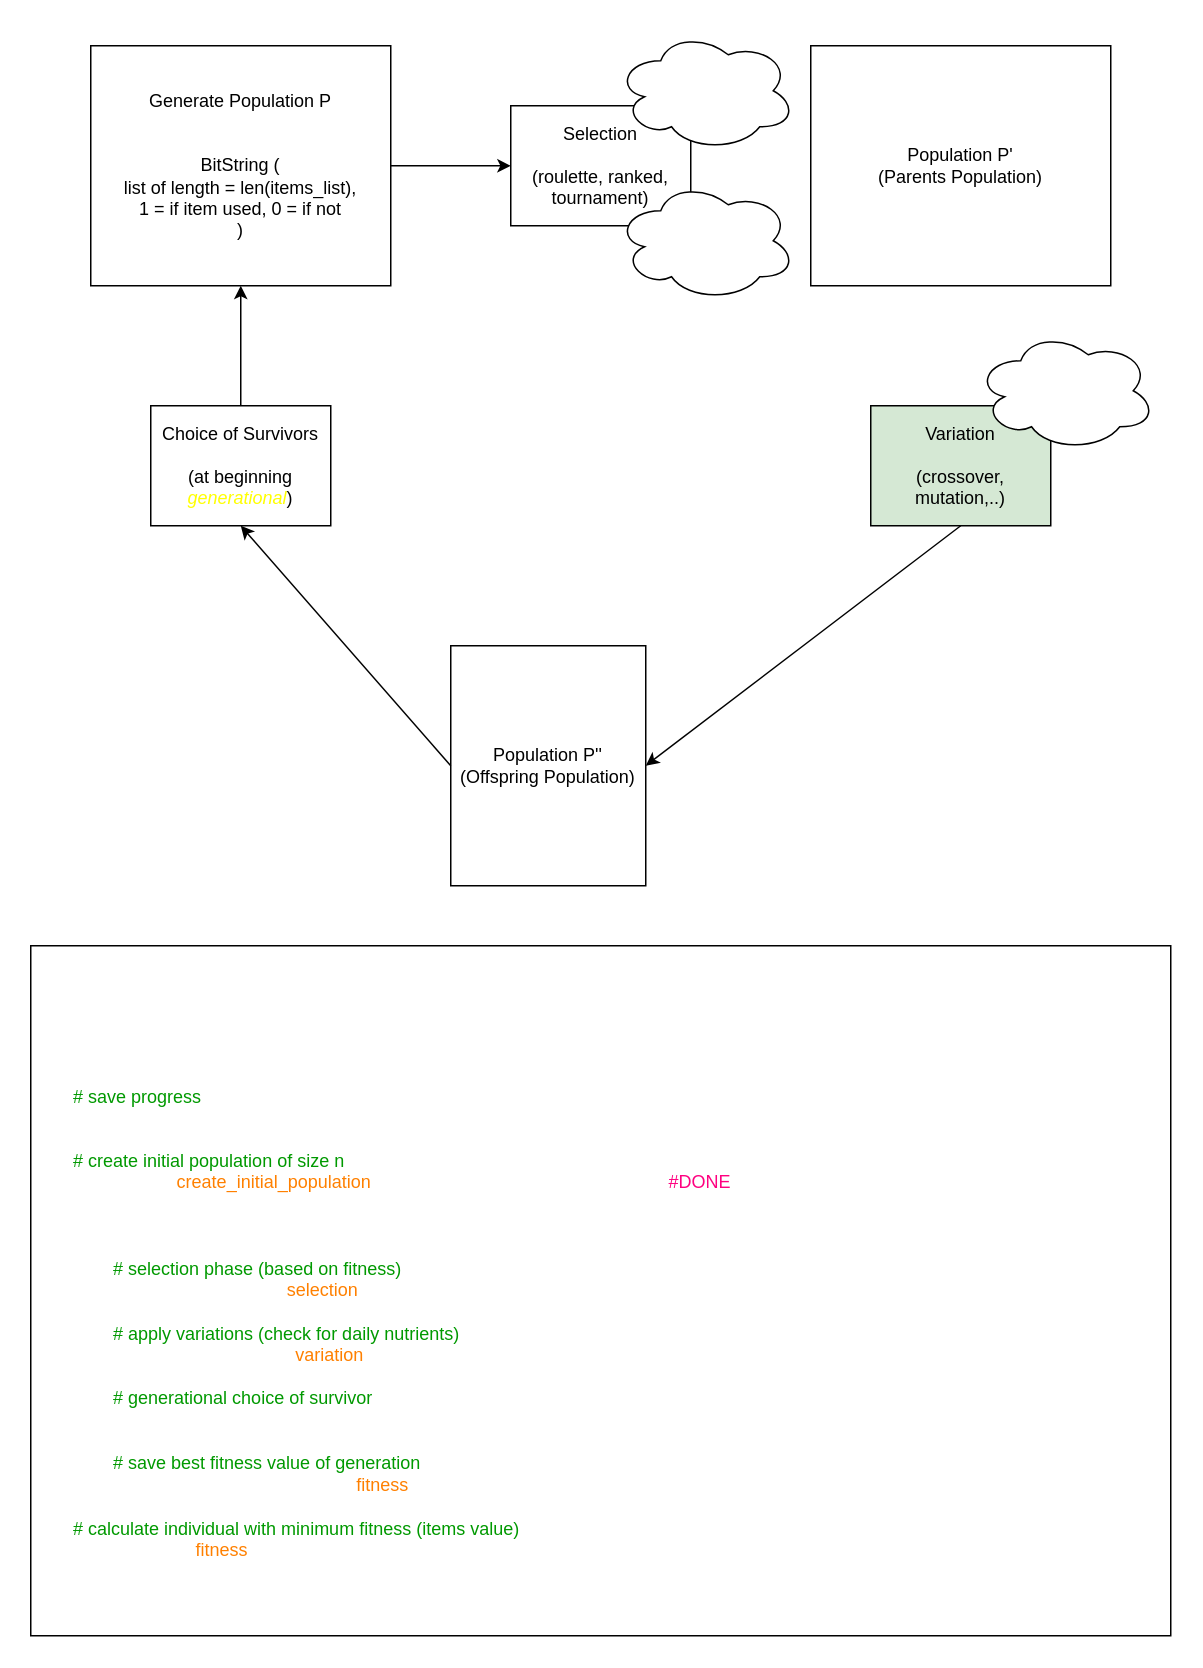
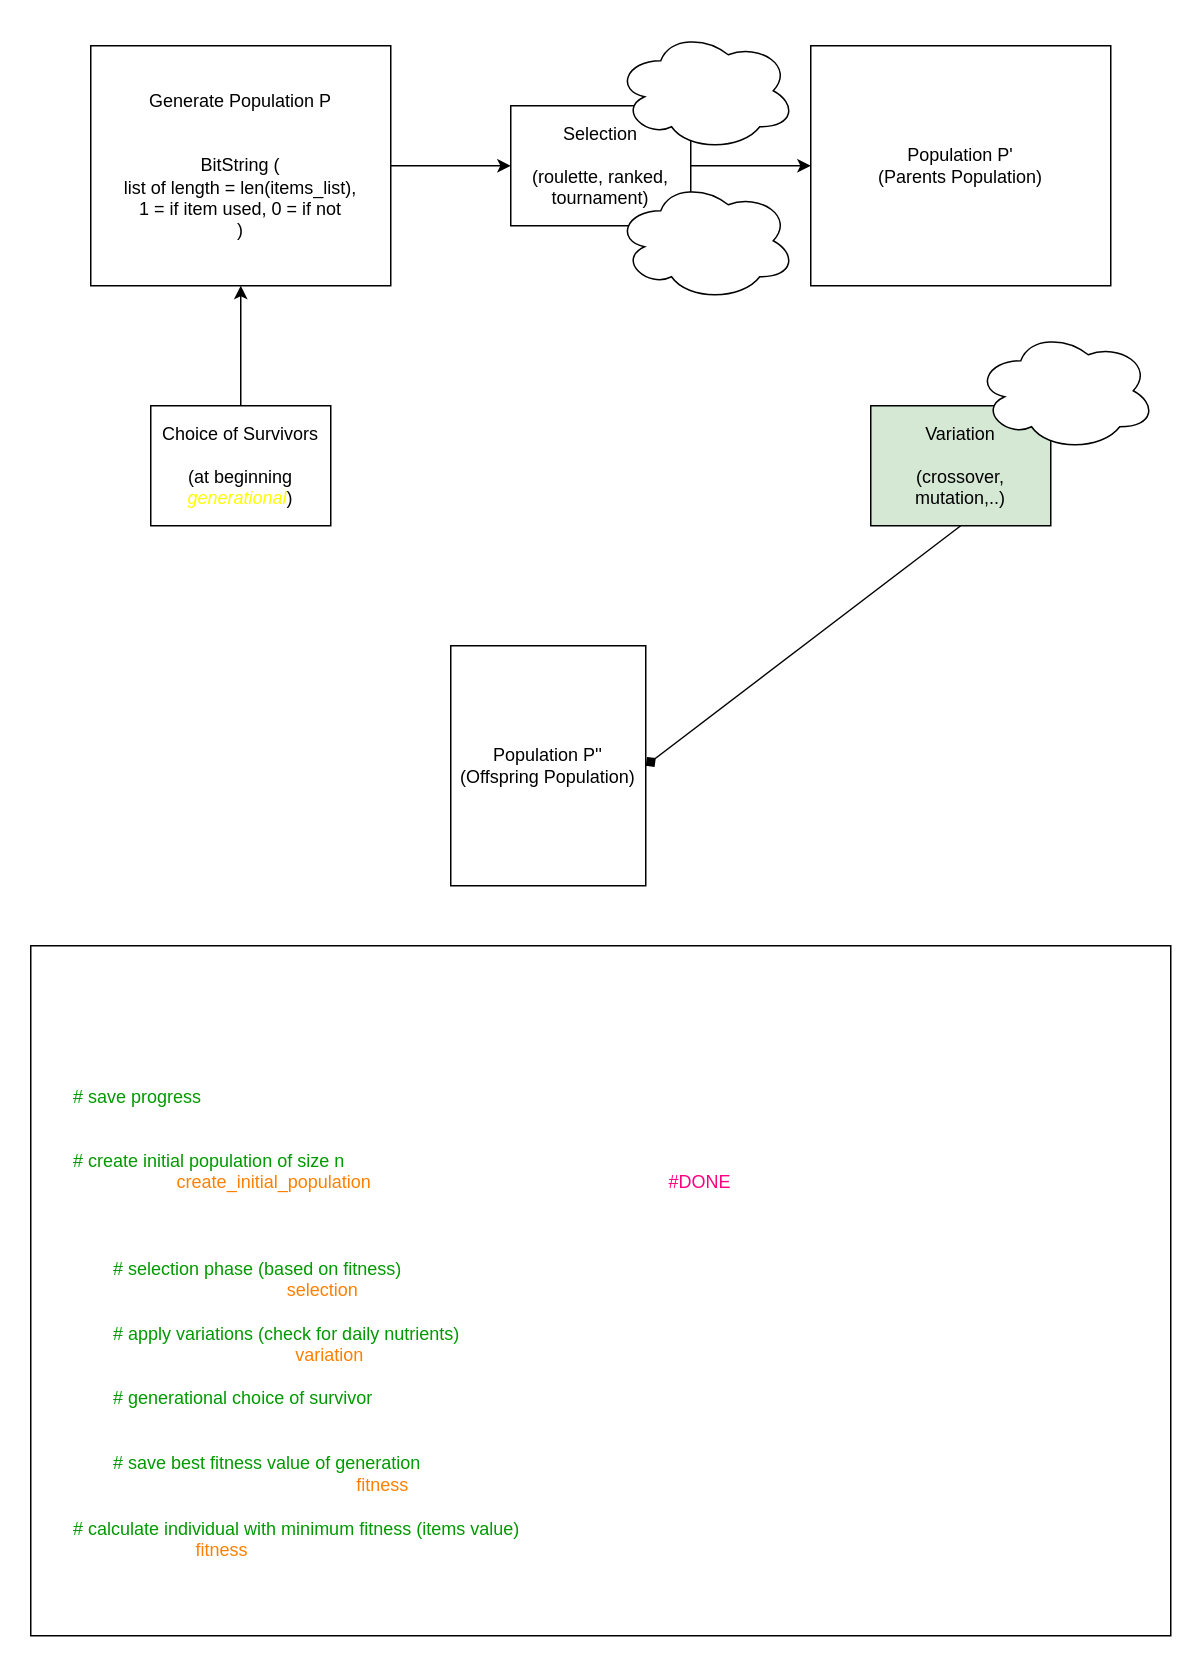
  <mxCell id="0" />
  <mxCell id="1" parent="0" />
  <mxCell id="2" value="Generate Population P&lt;br&gt;&lt;br&gt;&lt;br&gt;BitString (&lt;br&gt;list of length = len(items_list),&lt;br&gt;1 = if item used, 0 = if not&lt;br&gt;)" style="rounded=0;whiteSpace=wrap;html=1;" parent="1" vertex="1"><mxGeometry x="60" y="30" width="200" height="160" as="geometry" /></mxCell>
  <mxCell id="3" value="Selection&lt;br&gt;&lt;br&gt;(roulette, ranked, tournament)" style="rounded=0;whiteSpace=wrap;html=1;" parent="1" vertex="1"><mxGeometry x="340" y="70" width="120" height="80" as="geometry" /></mxCell>
  <mxCell id="4" value="Population P'&lt;br&gt;(Parents Population)" style="rounded=0;whiteSpace=wrap;html=1;" parent="1" vertex="1"><mxGeometry x="540" y="30" width="200" height="160" as="geometry" /></mxCell>
  <mxCell id="5" value="" style="endArrow=classic;html=1;exitX=1;exitY=0.5;exitDx=0;exitDy=0;entryX=0;entryY=0.5;entryDx=0;entryDy=0;" parent="1" source="2" target="3" edge="1"><mxGeometry width="50" height="50" relative="1" as="geometry"><mxPoint x="540" y="300" as="sourcePoint" /><mxPoint x="590" y="250" as="targetPoint" /></mxGeometry></mxCell>
+ <mxCell id="6" value="" style="endArrow=classic;html=1;exitX=1;exitY=0.5;exitDx=0;exitDy=0;entryX=0;entryY=0.5;entryDx=0;entryDy=0;" parent="1" source="3" target="4" edge="1"><mxGeometry width="50" height="50" relative="1" as="geometry"><mxPoint x="540" y="300" as="sourcePoint" /><mxPoint x="590" y="250" as="targetPoint" /></mxGeometry></mxCell>
  <mxCell id="7" value="Variation&lt;br&gt;&lt;br&gt;(crossover, mutation,..)" style="rounded=0;whiteSpace=wrap;html=1;fillColor=#d5e8d4;" parent="1" vertex="1"><mxGeometry x="580" y="270" width="120" height="80" as="geometry" /></mxCell>
  <mxCell id="8" value="Population P''&lt;br&gt;(Offspring Population)" style="rounded=0;whiteSpace=wrap;html=1;" parent="1" vertex="1"><mxGeometry x="300" y="430" width="130" height="160" as="geometry" /></mxCell>
- <mxCell id="9" value="" style="endArrow=classic;html=1;exitX=0.5;exitY=1;exitDx=0;exitDy=0;entryX=1;entryY=0.5;entryDx=0;entryDy=0;" parent="1" source="7" target="8" edge="1"><mxGeometry width="50" height="50" relative="1" as="geometry"><mxPoint x="440" y="330" as="sourcePoint" /><mxPoint x="490" y="280" as="targetPoint" /></mxGeometry></mxCell>
- <mxCell id="10" value="" style="endArrow=classic;html=1;exitX=0;exitY=0.5;exitDx=0;exitDy=0;entryX=0.5;entryY=1;entryDx=0;entryDy=0;" parent="1" source="8" target="11" edge="1"><mxGeometry width="50" height="50" relative="1" as="geometry"><mxPoint x="440" y="320" as="sourcePoint" /><mxPoint x="190" y="410" as="targetPoint" /></mxGeometry></mxCell>
+ <mxCell id="9" value="" style="endArrow=diamond;html=1;exitX=0.5;exitY=1;exitDx=0;exitDy=0;entryX=1;entryY=0.5;entryDx=0;entryDy=0;" parent="1" source="7" target="8" edge="1"><mxGeometry width="50" height="50" relative="1" as="geometry"><mxPoint x="440" y="330" as="sourcePoint" /><mxPoint x="490" y="280" as="targetPoint" /></mxGeometry></mxCell>
  <mxCell id="11" value="Choice of Survivors&lt;br&gt;&lt;br&gt;(at beginning &lt;font color=&quot;#ffff00&quot;&gt;&lt;i&gt;generational&lt;/i&gt;&lt;/font&gt;)" style="rounded=0;whiteSpace=wrap;html=1;" parent="1" vertex="1"><mxGeometry x="100" y="270" width="120" height="80" as="geometry" /></mxCell>
  <mxCell id="12" value="" style="endArrow=classic;html=1;fontColor=#FFFF00;exitX=0.5;exitY=0;exitDx=0;exitDy=0;entryX=0.5;entryY=1;entryDx=0;entryDy=0;" parent="1" source="11" target="2" edge="1"><mxGeometry width="50" height="50" relative="1" as="geometry"><mxPoint x="350" y="300" as="sourcePoint" /><mxPoint x="400" y="250" as="targetPoint" /></mxGeometry></mxCell>
  <mxCell id="13" value="&lt;font color=&quot;#ffffff&quot;&gt;check for&lt;br&gt;constraints&lt;/font&gt;" style="ellipse;shape=cloud;whiteSpace=wrap;html=1;fontColor=#FFFF00;" parent="1" vertex="1"><mxGeometry x="650" y="220" width="120" height="80" as="geometry" /></mxCell>
  <mxCell id="14" value="&lt;font color=&quot;#ffffff&quot;&gt;fitness&lt;br&gt;function&lt;br&gt;needed&lt;/font&gt;" style="ellipse;shape=cloud;whiteSpace=wrap;html=1;fontColor=#FFFF00;" parent="1" vertex="1"><mxGeometry x="410" y="20" width="120" height="80" as="geometry" /></mxCell>
  <mxCell id="15" value="generations = 100&lt;br&gt;population_size = 20&lt;br&gt;&lt;br&gt;def genetic_algorithm(nutrients, commodities, generations, population_size):&lt;br&gt;&lt;br&gt;&lt;span style=&quot;white-space: pre;&quot;&gt;&#09;&lt;/span&gt;&lt;font color=&quot;#009900&quot;&gt;# save progress&lt;/font&gt;&lt;br&gt;&lt;span style=&quot;white-space: pre;&quot;&gt;&#09;&lt;/span&gt;fitness_progress = []&lt;br&gt;&lt;br&gt;&lt;font color=&quot;#009900&quot;&gt;&lt;span style=&quot;white-space: pre;&quot;&gt;&#09;&lt;/span&gt;# create initial population of size n&lt;br&gt;&lt;/font&gt;&lt;span style=&quot;white-space: pre;&quot;&gt;&#09;&lt;/span&gt;population = &lt;font color=&quot;#ff8000&quot;&gt;create_initial_population&lt;/font&gt;(population_size = population_size)&amp;nbsp; &amp;nbsp;&lt;font color=&quot;#ff0080&quot;&gt;#DONE&lt;/font&gt;&lt;br&gt;&lt;br&gt;&lt;span style=&quot;white-space: pre;&quot;&gt;&#09;&lt;/span&gt;for gen in range(generations):&lt;br&gt;&lt;span style=&quot;&quot;&gt;&#09;&lt;span style=&quot;&quot;&gt;&#09;&lt;/span&gt;&lt;br&gt;&lt;/span&gt;&lt;span style=&quot;&quot;&gt;&#09;&lt;/span&gt;&lt;span style=&quot;&quot;&gt;&#09;&lt;/span&gt;&lt;font color=&quot;#009900&quot;&gt;&lt;span style=&quot;white-space: pre;&quot;&gt;&#09;&lt;/span&gt;&lt;span style=&quot;white-space: pre;&quot;&gt;&#09;&lt;/span&gt;# selection phase (based on fitness)&lt;br&gt;&lt;/font&gt;&lt;span style=&quot;&quot;&gt;&#09;&lt;span style=&quot;&quot;&gt;&#09;&lt;/span&gt;&lt;/span&gt;&lt;span style=&quot;white-space: pre;&quot;&gt;&#09;&lt;/span&gt;&lt;span style=&quot;white-space: pre;&quot;&gt;&#09;&lt;/span&gt;parents_population = &lt;font color=&quot;#ff8000&quot;&gt;selection&lt;/font&gt;(population)&lt;br&gt;&lt;br&gt;&lt;span style=&quot;&quot;&gt;&#09;&lt;/span&gt;&lt;span style=&quot;&quot;&gt;&#09;&lt;/span&gt;&lt;font color=&quot;#009900&quot;&gt;&lt;span style=&quot;white-space: pre;&quot;&gt;&#09;&lt;/span&gt;&lt;span style=&quot;white-space: pre;&quot;&gt;&#09;&lt;/span&gt;# apply variations (check for daily nutrients)&lt;br&gt;&lt;/font&gt;&lt;span style=&quot;&quot;&gt;&#09;&lt;span style=&quot;&quot;&gt;&#09;&lt;/span&gt;&lt;/span&gt;&lt;span style=&quot;white-space: pre;&quot;&gt;&#09;&lt;/span&gt;&lt;span style=&quot;white-space: pre;&quot;&gt;&#09;&lt;/span&gt;offspring_population = &lt;font color=&quot;#ff8000&quot;&gt;variation&lt;/font&gt;(parents_population)&lt;br&gt;&lt;span style=&quot;&quot;&gt;&#09;&lt;/span&gt;&lt;span style=&quot;&quot;&gt;&#09;&lt;/span&gt;&lt;br&gt;&lt;span style=&quot;&quot;&gt;&#09;&lt;/span&gt;&lt;span style=&quot;&quot;&gt;&#09;&lt;/span&gt;&lt;font color=&quot;#009900&quot;&gt;&lt;span style=&quot;white-space: pre;&quot;&gt;&#09;&lt;/span&gt;&lt;span style=&quot;white-space: pre;&quot;&gt;&#09;&lt;/span&gt;# generational choice of survivor&lt;br&gt;&lt;/font&gt;&lt;span style=&quot;&quot;&gt;&#09;&lt;/span&gt;&lt;span style=&quot;&quot;&gt;&#09;&lt;/span&gt;&lt;span style=&quot;white-space: pre;&quot;&gt;&#09;&lt;/span&gt;&lt;span style=&quot;white-space: pre;&quot;&gt;&#09;&lt;/span&gt;population = offspring_population&lt;br&gt;&lt;br&gt;&lt;span style=&quot;&quot;&gt;&#09;&lt;/span&gt;&lt;span style=&quot;&quot;&gt;&#09;&lt;/span&gt;&lt;font color=&quot;#009900&quot;&gt;&lt;span style=&quot;white-space: pre;&quot;&gt;&#09;&lt;/span&gt;&lt;span style=&quot;white-space: pre;&quot;&gt;&#09;&lt;/span&gt;# save best fitness value of generation&lt;br&gt;&lt;/font&gt;&lt;span style=&quot;&quot;&gt;&#09;&lt;/span&gt;&lt;span style=&quot;&quot;&gt;&#09;&lt;/span&gt;&lt;span style=&quot;white-space: pre;&quot;&gt;&#09;&lt;/span&gt;&lt;span style=&quot;white-space: pre;&quot;&gt;&#09;&lt;/span&gt;fitness_progress.append(min([&lt;font color=&quot;#ff8000&quot;&gt;fitness&lt;/font&gt;(individual) for individual in population]))&lt;br&gt;&lt;br&gt;&lt;span style=&quot;&quot;&gt;&#09;&lt;/span&gt;&lt;font color=&quot;#009900&quot;&gt;&lt;span style=&quot;white-space: pre;&quot;&gt;&#09;&lt;/span&gt;# calculate individual with minimum fitness (items value)&lt;br&gt;&lt;/font&gt;&lt;span style=&quot;&quot;&gt;&#09;&lt;/span&gt;&lt;span style=&quot;white-space: pre;&quot;&gt;&#09;&lt;/span&gt;solution = min([&lt;font color=&quot;#ff8000&quot;&gt;fitness&lt;/font&gt;(individual) for individual in population])&lt;br&gt;&lt;br&gt;&lt;span style=&quot;&quot;&gt;&#09;&lt;/span&gt;&lt;span style=&quot;white-space: pre;&quot;&gt;&#09;&lt;/span&gt;return f'Min. monetary value: {solution}'&lt;br&gt;&lt;span style=&quot;&quot;&gt;&#09;&lt;/span&gt;" style="rounded=0;whiteSpace=wrap;html=1;fontColor=#FFFFFF;align=left;" parent="1" vertex="1"><mxGeometry x="20" y="630" width="760" height="460" as="geometry" /></mxCell>
  <mxCell id="16" value="&lt;font color=&quot;#ffffff&quot;&gt;check&lt;br&gt;for&lt;br&gt;constraints&lt;br&gt;&lt;/font&gt;" style="ellipse;shape=cloud;whiteSpace=wrap;html=1;fontColor=#FFFF00;" vertex="1" parent="1"><mxGeometry x="410" y="120" width="120" height="80" as="geometry" /></mxCell>
